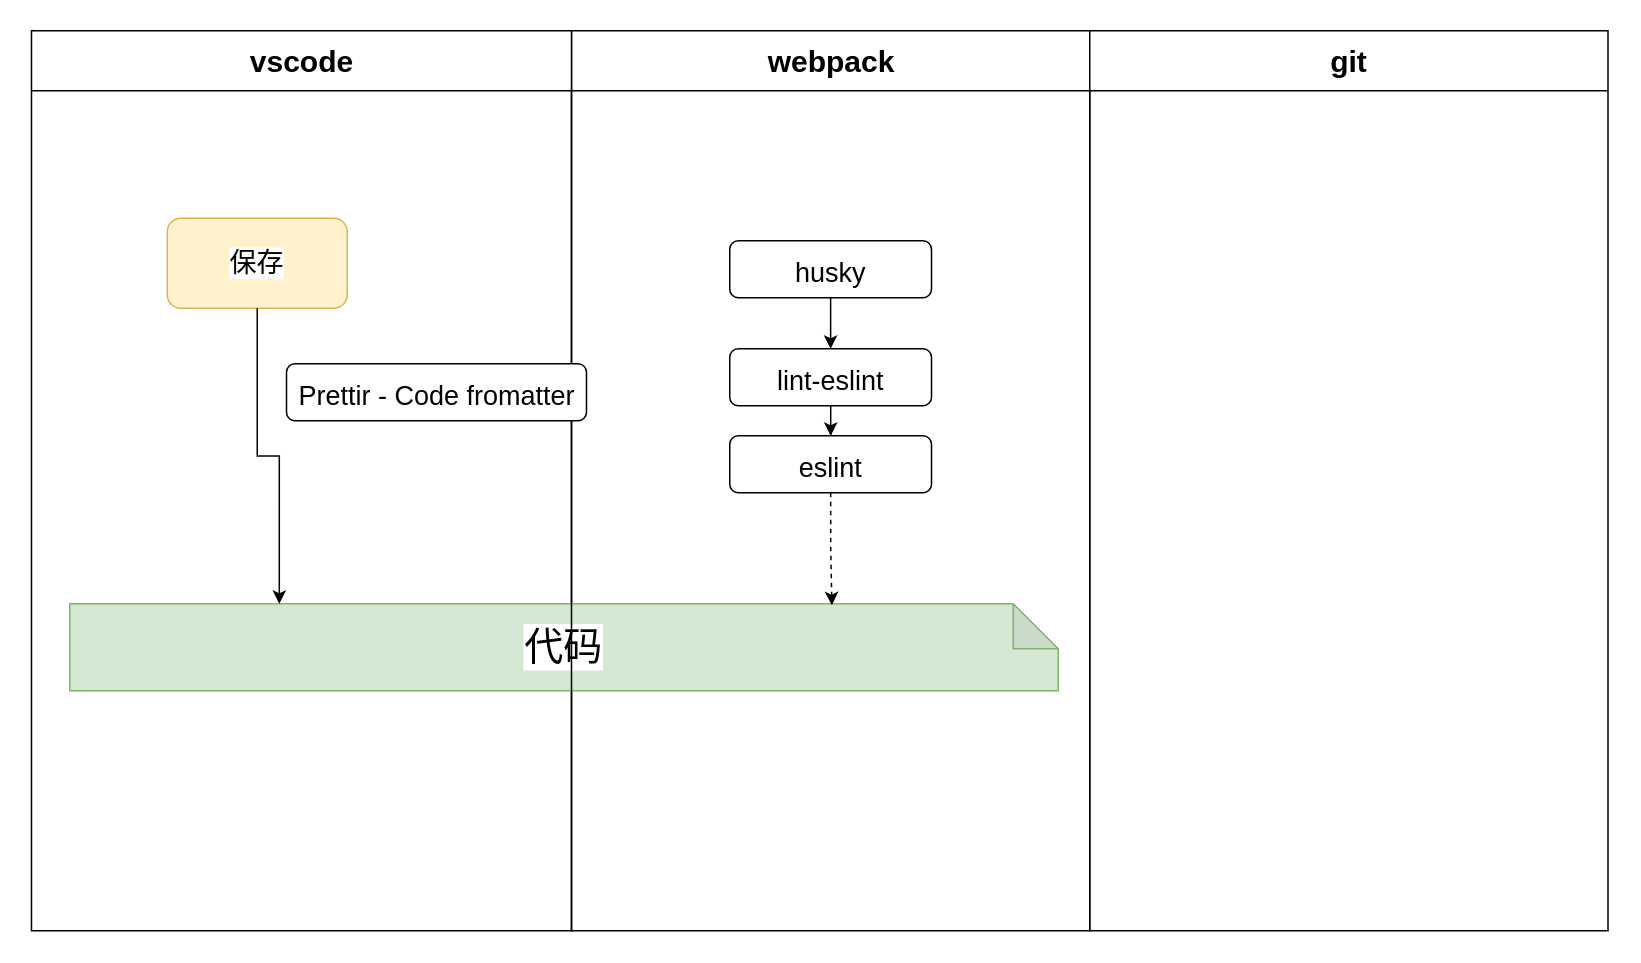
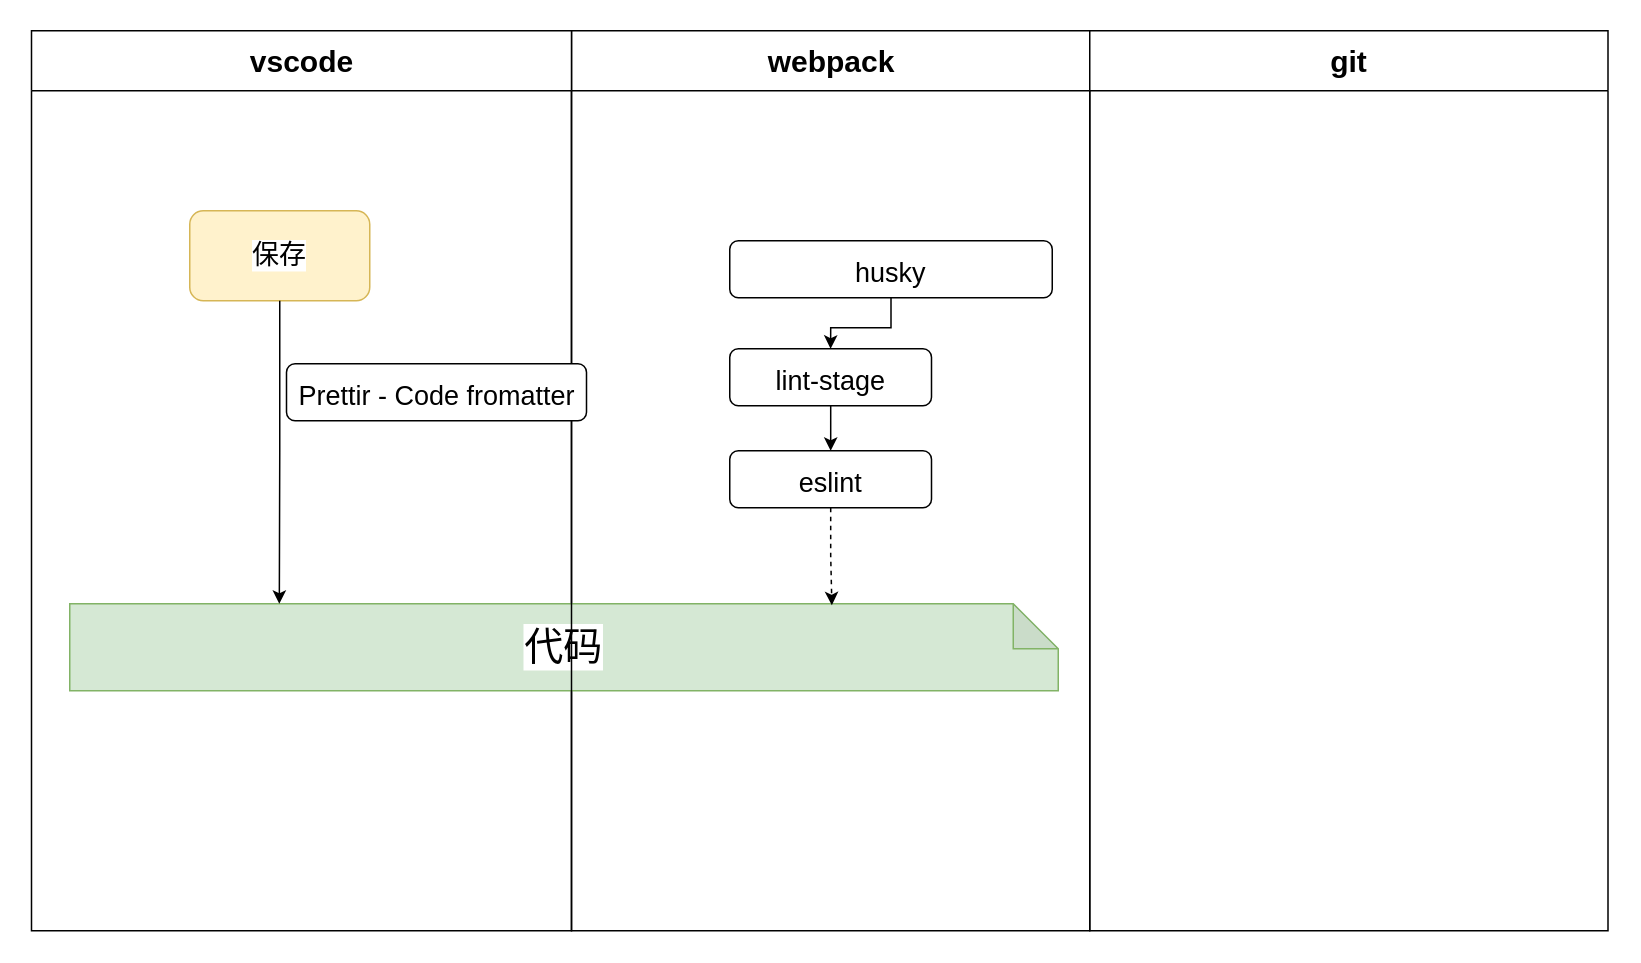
  <mxCell id="0" />
  <mxCell id="1" parent="0" />
  <mxCell id="2" value="webpack" style="swimlane;whiteSpace=wrap;fontSize=20;startSize=40;" parent="1" vertex="1"><mxGeometry x="380.5" y="20" width="345.5" height="600" as="geometry" /></mxCell>
  <mxCell id="3" value="&lt;font style=&quot;font-size: 26px;&quot;&gt;代码&lt;/font&gt;" style="shape=note;whiteSpace=wrap;html=1;backgroundOutline=1;darkOpacity=0.05;labelBackgroundColor=#FFFFFF;fontSize=15;fillColor=#d5e8d4;strokeColor=#82b366;" parent="2" vertex="1"><mxGeometry x="-334.5" y="382" width="659" height="58" as="geometry" /></mxCell>
  <mxCell id="4" style="edgeStyle=orthogonalEdgeStyle;rounded=0;orthogonalLoop=1;jettySize=auto;html=1;exitX=0.5;exitY=1;exitDx=0;exitDy=0;entryX=0.5;entryY=0;entryDx=0;entryDy=0;" edge="1" parent="2" source="5" target="7"><mxGeometry relative="1" as="geometry" /></mxCell>
- <mxCell id="5" value="&lt;font style=&quot;font-size: 18px; line-height: 1;&quot;&gt;husky&lt;/font&gt;" style="rounded=1;whiteSpace=wrap;html=1;labelBackgroundColor=#FFFFFF;fontSize=26;fontColor=#000000;strokeWidth=1;" vertex="1" parent="2"><mxGeometry x="105.5" y="140" width="134.5" height="38" as="geometry" /></mxCell>
+ <mxCell id="5" value="&lt;font style=&quot;font-size: 18px; line-height: 1;&quot;&gt;husky&lt;/font&gt;" style="rounded=1;whiteSpace=wrap;html=1;labelBackgroundColor=#FFFFFF;fontSize=26;fontColor=#000000;strokeWidth=1;" vertex="1" parent="2"><mxGeometry x="105.5" y="140" width="215" height="38" as="geometry" /></mxCell>
  <mxCell id="6" value="" style="edgeStyle=orthogonalEdgeStyle;rounded=0;orthogonalLoop=1;jettySize=auto;html=1;" edge="1" parent="2" source="7" target="9"><mxGeometry relative="1" as="geometry" /></mxCell>
- <mxCell id="7" value="&lt;font style=&quot;font-size: 18px; line-height: 1;&quot;&gt;lint-eslint&lt;/font&gt;" style="rounded=1;whiteSpace=wrap;html=1;labelBackgroundColor=#FFFFFF;fontSize=26;fontColor=#000000;strokeWidth=1;" vertex="1" parent="2"><mxGeometry x="105.5" y="212" width="134.5" height="38" as="geometry" /></mxCell>
+ <mxCell id="7" value="&lt;font style=&quot;font-size: 18px; line-height: 1;&quot;&gt;lint-stage&lt;/font&gt;" style="rounded=1;whiteSpace=wrap;html=1;labelBackgroundColor=#FFFFFF;fontSize=26;fontColor=#000000;strokeWidth=1;" vertex="1" parent="2"><mxGeometry x="105.5" y="212" width="134.5" height="38" as="geometry" /></mxCell>
  <mxCell id="8" value="" style="edgeStyle=orthogonalEdgeStyle;rounded=0;orthogonalLoop=1;jettySize=auto;html=1;entryX=0.771;entryY=0.017;entryDx=0;entryDy=0;entryPerimeter=0;dashed=1;" edge="1" parent="2" source="9" target="3"><mxGeometry relative="1" as="geometry" /></mxCell>
- <mxCell id="9" value="&lt;font style=&quot;font-size: 18px; line-height: 1;&quot;&gt;eslint&lt;/font&gt;" style="rounded=1;whiteSpace=wrap;html=1;labelBackgroundColor=#FFFFFF;fontSize=26;fontColor=#000000;strokeWidth=1;" vertex="1" parent="2"><mxGeometry x="105.5" y="270" width="134.5" height="38" as="geometry" /></mxCell>
+ <mxCell id="9" value="&lt;font style=&quot;font-size: 18px; line-height: 1;&quot;&gt;eslint&lt;/font&gt;" style="rounded=1;whiteSpace=wrap;html=1;labelBackgroundColor=#FFFFFF;fontSize=26;fontColor=#000000;strokeWidth=1;" vertex="1" parent="2"><mxGeometry x="105.5" y="280" width="134.5" height="38" as="geometry" /></mxCell>
  <mxCell id="10" value="vscode" style="swimlane;whiteSpace=wrap;startSize=40;fontSize=20;" parent="1" vertex="1"><mxGeometry x="20.5" y="20" width="360" height="600" as="geometry" /></mxCell>
- <mxCell id="11" value="保存" style="rounded=1;whiteSpace=wrap;html=1;labelBackgroundColor=#FFFFFF;fontSize=18;strokeWidth=1;fillColor=#fff2cc;strokeColor=#d6b656;" parent="10" vertex="1"><mxGeometry x="90.5" y="125" width="120" height="60" as="geometry" /></mxCell>
+ <mxCell id="11" value="保存" style="rounded=1;whiteSpace=wrap;html=1;labelBackgroundColor=#FFFFFF;fontSize=18;strokeWidth=1;fillColor=#fff2cc;strokeColor=#d6b656;" parent="10" vertex="1"><mxGeometry x="105.5" y="120" width="120" height="60" as="geometry" /></mxCell>
  <mxCell id="12" value="&lt;font style=&quot;font-size: 18px; line-height: 1;&quot;&gt;Prettir - Code fromatter&lt;/font&gt;" style="rounded=1;whiteSpace=wrap;html=1;labelBackgroundColor=#FFFFFF;fontSize=26;fontColor=#000000;strokeWidth=1;" parent="10" vertex="1"><mxGeometry x="170" y="222" width="200" height="38" as="geometry" /></mxCell>
  <mxCell id="13" style="edgeStyle=orthogonalEdgeStyle;rounded=0;orthogonalLoop=1;jettySize=auto;html=1;entryX=0.212;entryY=0;entryDx=0;entryDy=0;entryPerimeter=0;fontSize=18;fontColor=#000000;" parent="1" source="11" target="3" edge="1"><mxGeometry relative="1" as="geometry" /></mxCell>
  <mxCell id="14" value="git" style="swimlane;whiteSpace=wrap;fontSize=20;startSize=40;" vertex="1" parent="1"><mxGeometry x="726" y="20" width="345.5" height="600" as="geometry" /></mxCell>
